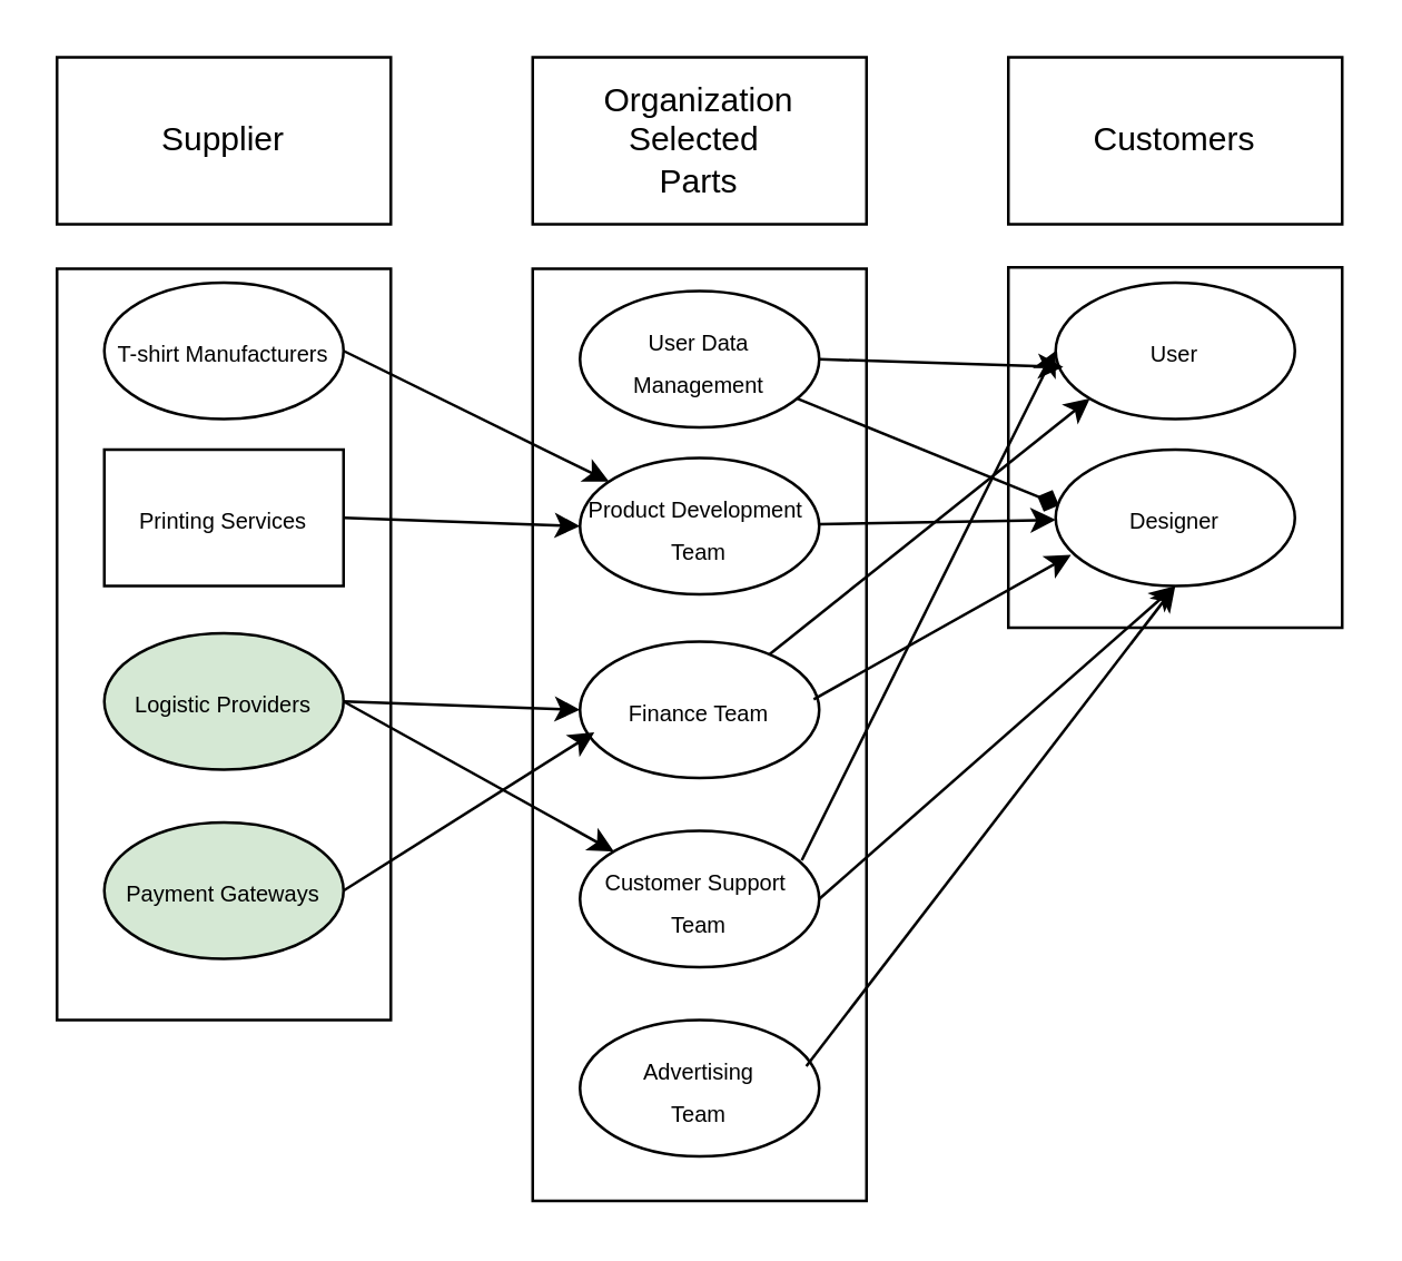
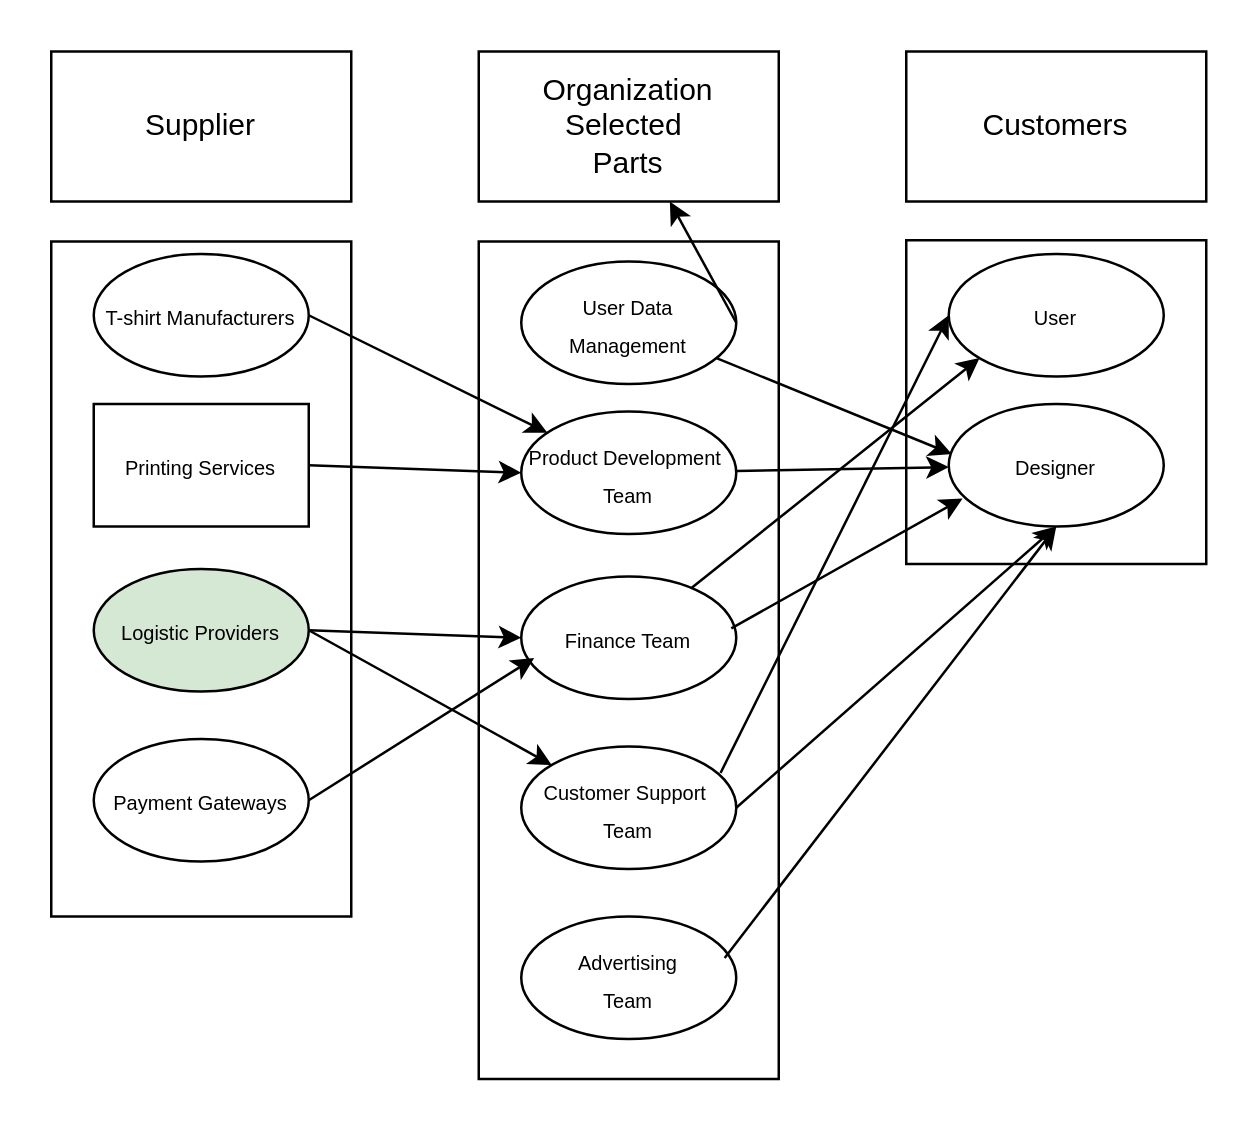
  <mxCell id="0" />
  <mxCell id="1" parent="0" />
  <mxCell id="2" value="" style="rounded=0;whiteSpace=wrap;html=1;" vertex="1" parent="1"><mxGeometry x="362" y="95.5" width="120" height="129.5" as="geometry" /></mxCell>
  <mxCell id="3" value="" style="rounded=0;whiteSpace=wrap;html=1;" vertex="1" parent="1"><mxGeometry x="191" y="96" width="120" height="335" as="geometry" /></mxCell>
  <mxCell id="4" value="Customers" style="rounded=0;whiteSpace=wrap;html=1;" vertex="1" parent="1"><mxGeometry x="362" y="20" width="120" height="60" as="geometry" /></mxCell>
  <mxCell id="5" value="Organization&lt;div&gt;&lt;span style=&quot;background-color: transparent; color: light-dark(rgb(0, 0, 0), rgb(255, 255, 255));&quot;&gt;Selected&amp;nbsp;&lt;/span&gt;&lt;/div&gt;&lt;div&gt;&lt;span style=&quot;background-color: transparent; color: light-dark(rgb(0, 0, 0), rgb(255, 255, 255));&quot;&gt;Parts&lt;/span&gt;&lt;/div&gt;" style="rounded=0;whiteSpace=wrap;html=1;" vertex="1" parent="1"><mxGeometry x="191" y="20" width="120" height="60" as="geometry" /></mxCell>
  <mxCell id="6" value="Supplier" style="rounded=0;whiteSpace=wrap;html=1;" vertex="1" parent="1"><mxGeometry x="20" y="20" width="120" height="60" as="geometry" /></mxCell>
  <mxCell id="7" value="" style="rounded=0;whiteSpace=wrap;html=1;" vertex="1" parent="1"><mxGeometry x="20" y="96" width="120" height="270" as="geometry" /></mxCell>
  <mxCell id="8" value="&lt;font style=&quot;font-size: 8px;&quot;&gt;T-shirt Manufacturers&lt;/font&gt;" style="ellipse;whiteSpace=wrap;html=1;" vertex="1" parent="1"><mxGeometry x="37" y="101" width="86" height="49" as="geometry" /></mxCell>
  <mxCell id="9" value="&lt;span style=&quot;font-size: 8px;&quot;&gt;Printing Services&lt;/span&gt;" style="whiteSpace=wrap;html=1;rounded=0;" vertex="1" parent="1"><mxGeometry x="37" y="161" width="86" height="49" as="geometry" /></mxCell>
  <mxCell id="10" value="&lt;span style=&quot;font-size: 8px;&quot;&gt;Logistic Providers&lt;/span&gt;" style="ellipse;whiteSpace=wrap;html=1;fillColor=#d5e8d4;" vertex="1" parent="1"><mxGeometry x="37" y="227" width="86" height="49" as="geometry" /></mxCell>
- <mxCell id="11" value="&lt;font style=&quot;font-size: 8px;&quot;&gt;Payment Gateways&lt;/font&gt;" style="ellipse;whiteSpace=wrap;html=1;fillColor=#d5e8d4;" vertex="1" parent="1"><mxGeometry x="37" y="295" width="86" height="49" as="geometry" /></mxCell>
+ <mxCell id="11" value="&lt;font style=&quot;font-size: 8px;&quot;&gt;Payment Gateways&lt;/font&gt;" style="ellipse;whiteSpace=wrap;html=1;" vertex="1" parent="1"><mxGeometry x="37" y="295" width="86" height="49" as="geometry" /></mxCell>
  <mxCell id="12" value="&lt;font style=&quot;font-size: 8px;&quot;&gt;User Data&lt;/font&gt;&lt;div&gt;&lt;font style=&quot;font-size: 8px;&quot;&gt;Management&lt;/font&gt;&lt;/div&gt;" style="ellipse;whiteSpace=wrap;html=1;" vertex="1" parent="1"><mxGeometry x="208" y="104" width="86" height="49" as="geometry" /></mxCell>
  <mxCell id="13" value="&lt;font style=&quot;font-size: 8px;&quot;&gt;Product Development&amp;nbsp;&lt;/font&gt;&lt;div&gt;&lt;span style=&quot;font-size: 8px;&quot;&gt;Team&lt;/span&gt;&lt;/div&gt;" style="ellipse;whiteSpace=wrap;html=1;" vertex="1" parent="1"><mxGeometry x="208" y="164" width="86" height="49" as="geometry" /></mxCell>
  <mxCell id="14" value="&lt;font style=&quot;font-size: 8px;&quot;&gt;Finance Team&lt;/font&gt;" style="ellipse;whiteSpace=wrap;html=1;" vertex="1" parent="1"><mxGeometry x="208" y="230" width="86" height="49" as="geometry" /></mxCell>
  <mxCell id="15" value="&lt;span style=&quot;font-size: 8px;&quot;&gt;Customer Support&amp;nbsp;&lt;/span&gt;&lt;div&gt;&lt;span style=&quot;font-size: 8px;&quot;&gt;Team&lt;/span&gt;&lt;/div&gt;" style="ellipse;whiteSpace=wrap;html=1;" vertex="1" parent="1"><mxGeometry x="208" y="298" width="86" height="49" as="geometry" /></mxCell>
  <mxCell id="16" value="&lt;span style=&quot;font-size: 8px;&quot;&gt;Advertising&lt;/span&gt;&lt;div&gt;&lt;span style=&quot;font-size: 8px;&quot;&gt;Team&lt;/span&gt;&lt;/div&gt;" style="ellipse;whiteSpace=wrap;html=1;" vertex="1" parent="1"><mxGeometry x="208" y="366" width="86" height="49" as="geometry" /></mxCell>
  <mxCell id="17" value="&lt;span style=&quot;font-size: 8px;&quot;&gt;Designer&lt;/span&gt;" style="ellipse;whiteSpace=wrap;html=1;" vertex="1" parent="1"><mxGeometry x="379" y="161" width="86" height="49" as="geometry" /></mxCell>
  <mxCell id="18" value="&lt;span style=&quot;font-size: 8px;&quot;&gt;User&lt;/span&gt;" style="ellipse;whiteSpace=wrap;html=1;" vertex="1" parent="1"><mxGeometry x="379" y="101" width="86" height="49" as="geometry" /></mxCell>
  <mxCell id="19" value="" style="endArrow=classic;html=1;rounded=0;exitX=1;exitY=0.5;exitDx=0;exitDy=0;" edge="1" parent="1" source="8" target="13"><mxGeometry width="50" height="50" relative="1" as="geometry"><mxPoint x="315" y="265" as="sourcePoint" /><mxPoint x="365" y="215" as="targetPoint" /></mxGeometry></mxCell>
  <mxCell id="20" value="" style="endArrow=classic;html=1;rounded=0;exitX=1;exitY=0.5;exitDx=0;exitDy=0;entryX=0;entryY=0.5;entryDx=0;entryDy=0;" edge="1" parent="1" source="9" target="13"><mxGeometry width="50" height="50" relative="1" as="geometry"><mxPoint x="315" y="265" as="sourcePoint" /><mxPoint x="365" y="215" as="targetPoint" /></mxGeometry></mxCell>
  <mxCell id="21" value="" style="endArrow=classic;html=1;rounded=0;exitX=1;exitY=0.5;exitDx=0;exitDy=0;" edge="1" parent="1" source="10" target="15"><mxGeometry width="50" height="50" relative="1" as="geometry"><mxPoint x="315" y="265" as="sourcePoint" /><mxPoint x="365" y="215" as="targetPoint" /></mxGeometry></mxCell>
  <mxCell id="22" value="" style="endArrow=classic;html=1;rounded=0;exitX=1;exitY=0.5;exitDx=0;exitDy=0;entryX=0;entryY=0.5;entryDx=0;entryDy=0;" edge="1" parent="1" source="10" target="14"><mxGeometry width="50" height="50" relative="1" as="geometry"><mxPoint x="123" y="253" as="sourcePoint" /><mxPoint x="173" y="203" as="targetPoint" /></mxGeometry></mxCell>
  <mxCell id="23" value="" style="endArrow=classic;html=1;rounded=0;exitX=1;exitY=0.5;exitDx=0;exitDy=0;entryX=0.06;entryY=0.666;entryDx=0;entryDy=0;entryPerimeter=0;" edge="1" parent="1" source="11" target="14"><mxGeometry width="50" height="50" relative="1" as="geometry"><mxPoint x="315" y="265" as="sourcePoint" /><mxPoint x="365" y="215" as="targetPoint" /></mxGeometry></mxCell>
- <mxCell id="24" value="" style="endArrow=classic;html=1;rounded=0;exitX=1;exitY=0.5;exitDx=0;exitDy=0;entryX=0.032;entryY=0.618;entryDx=0;entryDy=0;entryPerimeter=0;" edge="1" parent="1" source="12" target="18"><mxGeometry width="50" height="50" relative="1" as="geometry"><mxPoint x="315" y="265" as="sourcePoint" /><mxPoint x="365" y="215" as="targetPoint" /></mxGeometry></mxCell>
- <mxCell id="25" value="" style="endArrow=diamond;html=1;rounded=0;entryX=0.014;entryY=0.408;entryDx=0;entryDy=0;entryPerimeter=0;" edge="1" parent="1" source="12" target="17"><mxGeometry width="50" height="50" relative="1" as="geometry"><mxPoint x="304" y="139" as="sourcePoint" /><mxPoint x="392" y="141" as="targetPoint" /></mxGeometry></mxCell>
+ <mxCell id="24" value="" style="endArrow=classic;html=1;rounded=0;exitX=1;exitY=0.5;exitDx=0;exitDy=0;" edge="1" parent="1" source="12" target="5"><mxGeometry width="50" height="50" relative="1" as="geometry"><mxPoint x="315" y="265" as="sourcePoint" /><mxPoint x="365" y="215" as="targetPoint" /></mxGeometry></mxCell>
+ <mxCell id="25" value="" style="endArrow=classic;html=1;rounded=0;entryX=0.014;entryY=0.408;entryDx=0;entryDy=0;entryPerimeter=0;" edge="1" parent="1" source="12" target="17"><mxGeometry width="50" height="50" relative="1" as="geometry"><mxPoint x="304" y="139" as="sourcePoint" /><mxPoint x="392" y="141" as="targetPoint" /></mxGeometry></mxCell>
  <mxCell id="26" value="" style="endArrow=classic;html=1;rounded=0;" edge="1" parent="1" source="13" target="17"><mxGeometry width="50" height="50" relative="1" as="geometry"><mxPoint x="314" y="149" as="sourcePoint" /><mxPoint x="402" y="151" as="targetPoint" /></mxGeometry></mxCell>
  <mxCell id="27" value="" style="endArrow=classic;html=1;rounded=0;entryX=0;entryY=1;entryDx=0;entryDy=0;" edge="1" parent="1" source="14" target="18"><mxGeometry width="50" height="50" relative="1" as="geometry"><mxPoint x="324" y="159" as="sourcePoint" /><mxPoint x="412" y="161" as="targetPoint" /></mxGeometry></mxCell>
  <mxCell id="28" value="" style="endArrow=classic;html=1;rounded=0;exitX=0.977;exitY=0.423;exitDx=0;exitDy=0;entryX=0.064;entryY=0.772;entryDx=0;entryDy=0;entryPerimeter=0;exitPerimeter=0;" edge="1" parent="1" source="14" target="17"><mxGeometry width="50" height="50" relative="1" as="geometry"><mxPoint x="334" y="169" as="sourcePoint" /><mxPoint x="422" y="171" as="targetPoint" /></mxGeometry></mxCell>
  <mxCell id="29" value="" style="endArrow=classic;html=1;rounded=0;exitX=1;exitY=0.5;exitDx=0;exitDy=0;entryX=0.5;entryY=1;entryDx=0;entryDy=0;" edge="1" parent="1" source="15" target="17"><mxGeometry width="50" height="50" relative="1" as="geometry"><mxPoint x="344" y="179" as="sourcePoint" /><mxPoint x="432" y="181" as="targetPoint" /></mxGeometry></mxCell>
  <mxCell id="30" value="" style="endArrow=classic;html=1;rounded=0;exitX=0.927;exitY=0.216;exitDx=0;exitDy=0;entryX=0;entryY=0.5;entryDx=0;entryDy=0;exitPerimeter=0;" edge="1" parent="1" source="15" target="18"><mxGeometry width="50" height="50" relative="1" as="geometry"><mxPoint x="354" y="189" as="sourcePoint" /><mxPoint x="442" y="191" as="targetPoint" /></mxGeometry></mxCell>
  <mxCell id="31" value="" style="endArrow=classic;html=1;rounded=0;exitX=0.946;exitY=0.339;exitDx=0;exitDy=0;entryX=0.5;entryY=1;entryDx=0;entryDy=0;exitPerimeter=0;" edge="1" parent="1" source="16" target="17"><mxGeometry width="50" height="50" relative="1" as="geometry"><mxPoint x="364" y="199" as="sourcePoint" /><mxPoint x="452" y="201" as="targetPoint" /></mxGeometry></mxCell>
